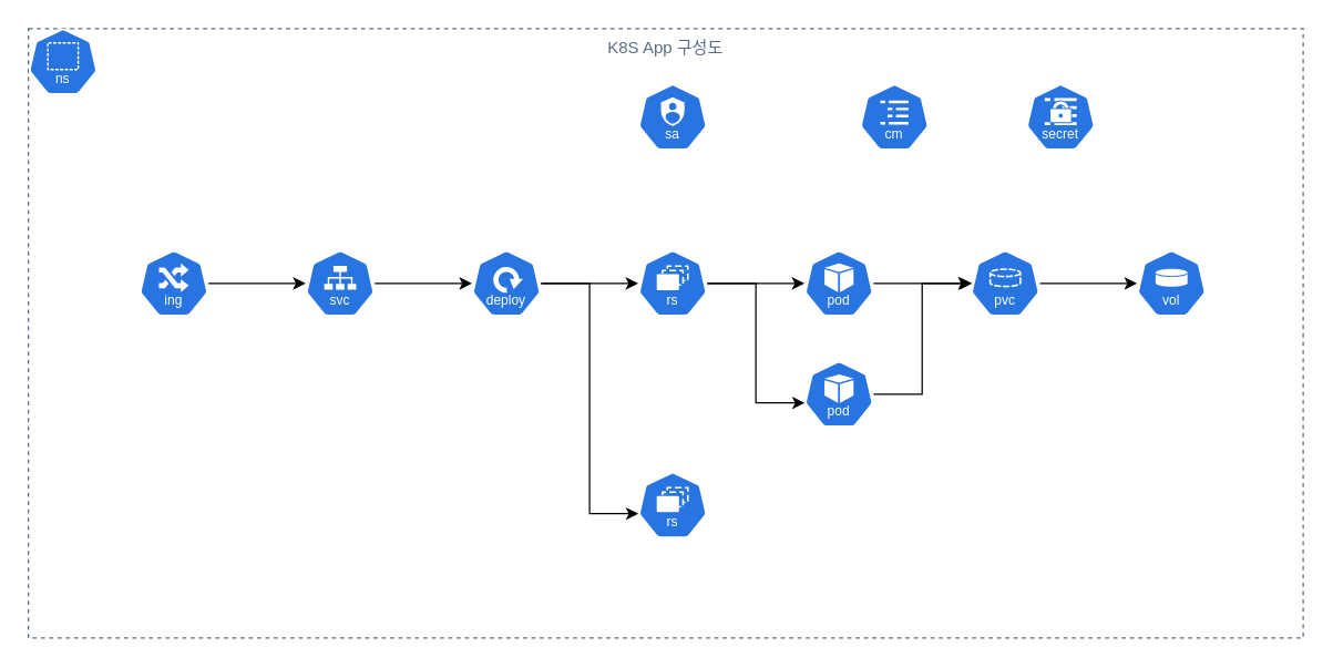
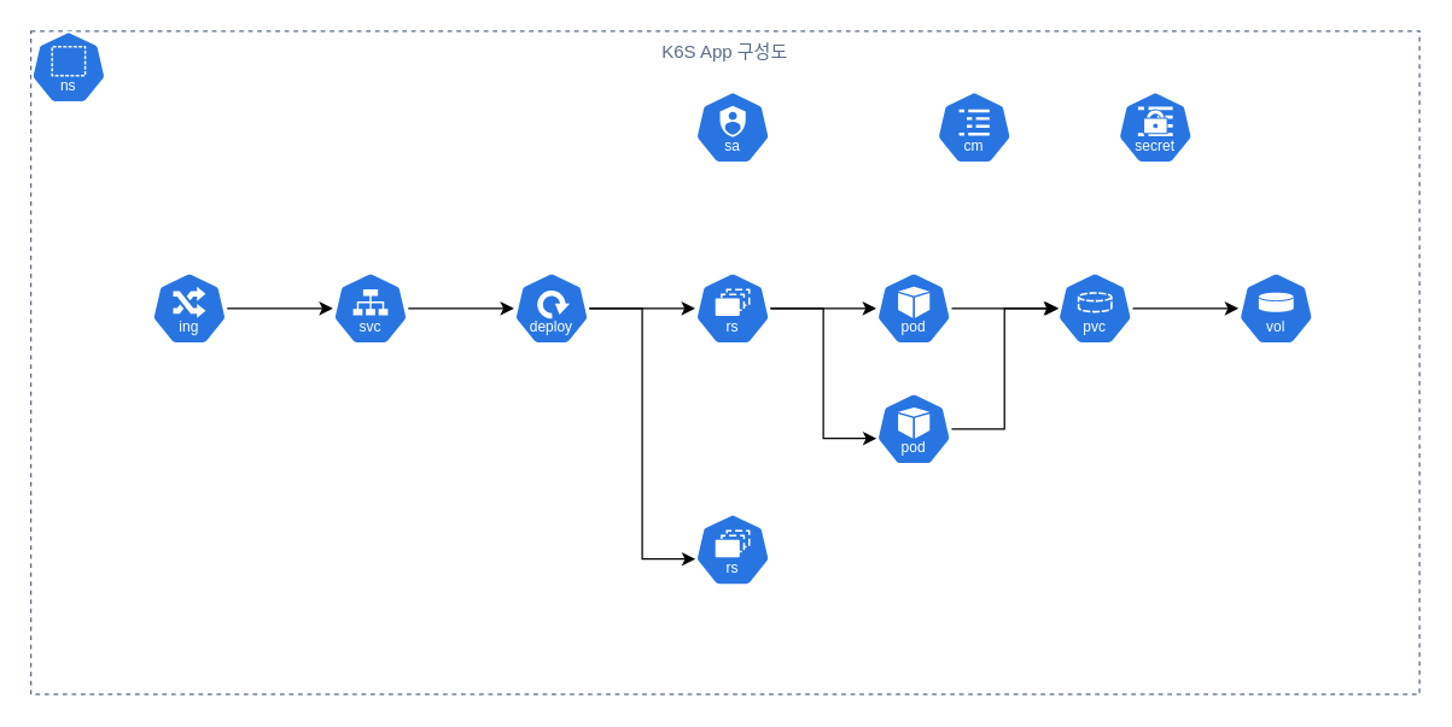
  <mxCell id="0" />
  <mxCell id="1" parent="0" />
- <mxCell id="2" value="K8S App 구성도" style="fillColor=none;strokeColor=#5A6C86;dashed=1;verticalAlign=top;fontStyle=0;fontColor=#5A6C86;whiteSpace=wrap;html=1;" vertex="1" parent="1"><mxGeometry x="20" y="20" width="920" height="440" as="geometry" /></mxCell>
+ <mxCell id="2" value="K6S App 구성도" style="fillColor=none;strokeColor=#5A6C86;dashed=1;verticalAlign=top;fontStyle=0;fontColor=#5A6C86;whiteSpace=wrap;html=1;" vertex="1" parent="1"><mxGeometry x="20" y="20" width="920" height="440" as="geometry" /></mxCell>
  <mxCell id="3" value="" style="aspect=fixed;sketch=0;html=1;dashed=0;whitespace=wrap;verticalLabelPosition=bottom;verticalAlign=top;fillColor=#2875E2;strokeColor=#ffffff;points=[[0.005,0.63,0],[0.1,0.2,0],[0.9,0.2,0],[0.5,0,0],[0.995,0.63,0],[0.72,0.99,0],[0.5,1,0],[0.28,0.99,0]];shape=mxgraph.kubernetes.icon2;kubernetesLabel=1;prIcon=ns" vertex="1" parent="1"><mxGeometry x="20" y="20" width="50" height="48" as="geometry" /></mxCell>
  <mxCell id="4" style="edgeStyle=orthogonalEdgeStyle;rounded=0;orthogonalLoop=1;jettySize=auto;html=1;" edge="1" parent="1" source="5" target="7"><mxGeometry relative="1" as="geometry" /></mxCell>
  <mxCell id="5" value="" style="aspect=fixed;sketch=0;html=1;dashed=0;whitespace=wrap;verticalLabelPosition=bottom;verticalAlign=top;fillColor=#2875E2;strokeColor=#ffffff;points=[[0.005,0.63,0],[0.1,0.2,0],[0.9,0.2,0],[0.5,0,0],[0.995,0.63,0],[0.72,0.99,0],[0.5,1,0],[0.28,0.99,0]];shape=mxgraph.kubernetes.icon2;kubernetesLabel=1;prIcon=ing" vertex="1" parent="1"><mxGeometry x="100" y="180" width="50" height="48" as="geometry" /></mxCell>
  <mxCell id="6" style="edgeStyle=orthogonalEdgeStyle;rounded=0;orthogonalLoop=1;jettySize=auto;html=1;" edge="1" parent="1" source="7" target="11"><mxGeometry relative="1" as="geometry" /></mxCell>
  <mxCell id="7" value="" style="aspect=fixed;sketch=0;html=1;dashed=0;whitespace=wrap;verticalLabelPosition=bottom;verticalAlign=top;fillColor=#2875E2;strokeColor=#ffffff;points=[[0.005,0.63,0],[0.1,0.2,0],[0.9,0.2,0],[0.5,0,0],[0.995,0.63,0],[0.72,0.99,0],[0.5,1,0],[0.28,0.99,0]];shape=mxgraph.kubernetes.icon2;kubernetesLabel=1;prIcon=svc" vertex="1" parent="1"><mxGeometry x="220" y="180" width="50" height="48" as="geometry" /></mxCell>
  <mxCell id="8" style="edgeStyle=orthogonalEdgeStyle;rounded=0;orthogonalLoop=1;jettySize=auto;html=1;" edge="1" parent="1" source="9" target="17"><mxGeometry relative="1" as="geometry" /></mxCell>
  <mxCell id="9" value="" style="aspect=fixed;sketch=0;html=1;dashed=0;whitespace=wrap;verticalLabelPosition=bottom;verticalAlign=top;fillColor=#2875E2;strokeColor=#ffffff;points=[[0.005,0.63,0],[0.1,0.2,0],[0.9,0.2,0],[0.5,0,0],[0.995,0.63,0],[0.72,0.99,0],[0.5,1,0],[0.28,0.99,0]];shape=mxgraph.kubernetes.icon2;kubernetesLabel=1;prIcon=pod" vertex="1" parent="1"><mxGeometry x="580" y="180" width="50" height="48" as="geometry" /></mxCell>
  <mxCell id="10" style="edgeStyle=orthogonalEdgeStyle;rounded=0;orthogonalLoop=1;jettySize=auto;html=1;" edge="1" parent="1" source="11" target="19"><mxGeometry relative="1" as="geometry" /></mxCell>
  <mxCell id="11" value="" style="aspect=fixed;sketch=0;html=1;dashed=0;whitespace=wrap;verticalLabelPosition=bottom;verticalAlign=top;fillColor=#2875E2;strokeColor=#ffffff;points=[[0.005,0.63,0],[0.1,0.2,0],[0.9,0.2,0],[0.5,0,0],[0.995,0.63,0],[0.72,0.99,0],[0.5,1,0],[0.28,0.99,0]];shape=mxgraph.kubernetes.icon2;kubernetesLabel=1;prIcon=deploy" vertex="1" parent="1"><mxGeometry x="340" y="180" width="50" height="48" as="geometry" /></mxCell>
  <mxCell id="12" value="" style="aspect=fixed;sketch=0;html=1;dashed=0;whitespace=wrap;verticalLabelPosition=bottom;verticalAlign=top;fillColor=#2875E2;strokeColor=#ffffff;points=[[0.005,0.63,0],[0.1,0.2,0],[0.9,0.2,0],[0.5,0,0],[0.995,0.63,0],[0.72,0.99,0],[0.5,1,0],[0.28,0.99,0]];shape=mxgraph.kubernetes.icon2;kubernetesLabel=1;prIcon=pod" vertex="1" parent="1"><mxGeometry x="580" y="260" width="50" height="48" as="geometry" /></mxCell>
  <mxCell id="13" value="" style="aspect=fixed;sketch=0;html=1;dashed=0;whitespace=wrap;verticalLabelPosition=bottom;verticalAlign=top;fillColor=#2875E2;strokeColor=#ffffff;points=[[0.005,0.63,0],[0.1,0.2,0],[0.9,0.2,0],[0.5,0,0],[0.995,0.63,0],[0.72,0.99,0],[0.5,1,0],[0.28,0.99,0]];shape=mxgraph.kubernetes.icon2;kubernetesLabel=1;prIcon=sa" vertex="1" parent="1"><mxGeometry x="460" y="60" width="50" height="48" as="geometry" /></mxCell>
  <mxCell id="14" value="" style="aspect=fixed;sketch=0;html=1;dashed=0;whitespace=wrap;verticalLabelPosition=bottom;verticalAlign=top;fillColor=#2875E2;strokeColor=#ffffff;points=[[0.005,0.63,0],[0.1,0.2,0],[0.9,0.2,0],[0.5,0,0],[0.995,0.63,0],[0.72,0.99,0],[0.5,1,0],[0.28,0.99,0]];shape=mxgraph.kubernetes.icon2;kubernetesLabel=1;prIcon=vol" vertex="1" parent="1"><mxGeometry x="820" y="180" width="50" height="48" as="geometry" /></mxCell>
  <mxCell id="15" value="" style="aspect=fixed;sketch=0;html=1;dashed=0;whitespace=wrap;verticalLabelPosition=bottom;verticalAlign=top;fillColor=#2875E2;strokeColor=#ffffff;points=[[0.005,0.63,0],[0.1,0.2,0],[0.9,0.2,0],[0.5,0,0],[0.995,0.63,0],[0.72,0.99,0],[0.5,1,0],[0.28,0.99,0]];shape=mxgraph.kubernetes.icon2;kubernetesLabel=1;prIcon=cm" vertex="1" parent="1"><mxGeometry x="620" y="60" width="50" height="48" as="geometry" /></mxCell>
  <mxCell id="16" style="edgeStyle=orthogonalEdgeStyle;rounded=0;orthogonalLoop=1;jettySize=auto;html=1;" edge="1" parent="1" source="17" target="14"><mxGeometry relative="1" as="geometry" /></mxCell>
  <mxCell id="17" value="" style="aspect=fixed;sketch=0;html=1;dashed=0;whitespace=wrap;verticalLabelPosition=bottom;verticalAlign=top;fillColor=#2875E2;strokeColor=#ffffff;points=[[0.005,0.63,0],[0.1,0.2,0],[0.9,0.2,0],[0.5,0,0],[0.995,0.63,0],[0.72,0.99,0],[0.5,1,0],[0.28,0.99,0]];shape=mxgraph.kubernetes.icon2;kubernetesLabel=1;prIcon=pvc" vertex="1" parent="1"><mxGeometry x="700" y="180" width="50" height="48" as="geometry" /></mxCell>
  <mxCell id="18" style="edgeStyle=orthogonalEdgeStyle;rounded=0;orthogonalLoop=1;jettySize=auto;html=1;" edge="1" parent="1" source="19" target="9"><mxGeometry relative="1" as="geometry" /></mxCell>
  <mxCell id="19" value="" style="aspect=fixed;sketch=0;html=1;dashed=0;whitespace=wrap;verticalLabelPosition=bottom;verticalAlign=top;fillColor=#2875E2;strokeColor=#ffffff;points=[[0.005,0.63,0],[0.1,0.2,0],[0.9,0.2,0],[0.5,0,0],[0.995,0.63,0],[0.72,0.99,0],[0.5,1,0],[0.28,0.99,0]];shape=mxgraph.kubernetes.icon2;kubernetesLabel=1;prIcon=rs" vertex="1" parent="1"><mxGeometry x="460" y="180" width="50" height="48" as="geometry" /></mxCell>
  <mxCell id="20" value="" style="aspect=fixed;sketch=0;html=1;dashed=0;whitespace=wrap;verticalLabelPosition=bottom;verticalAlign=top;fillColor=#2875E2;strokeColor=#ffffff;points=[[0.005,0.63,0],[0.1,0.2,0],[0.9,0.2,0],[0.5,0,0],[0.995,0.63,0],[0.72,0.99,0],[0.5,1,0],[0.28,0.99,0]];shape=mxgraph.kubernetes.icon2;kubernetesLabel=1;prIcon=rs" vertex="1" parent="1"><mxGeometry x="460" y="340" width="50" height="48" as="geometry" /></mxCell>
  <mxCell id="21" value="" style="aspect=fixed;sketch=0;html=1;dashed=0;whitespace=wrap;verticalLabelPosition=bottom;verticalAlign=top;fillColor=#2875E2;strokeColor=#ffffff;points=[[0.005,0.63,0],[0.1,0.2,0],[0.9,0.2,0],[0.5,0,0],[0.995,0.63,0],[0.72,0.99,0],[0.5,1,0],[0.28,0.99,0]];shape=mxgraph.kubernetes.icon2;kubernetesLabel=1;prIcon=secret" vertex="1" parent="1"><mxGeometry x="740" y="60" width="50" height="48" as="geometry" /></mxCell>
  <mxCell id="22" style="edgeStyle=orthogonalEdgeStyle;rounded=0;orthogonalLoop=1;jettySize=auto;html=1;entryX=0.005;entryY=0.63;entryDx=0;entryDy=0;entryPerimeter=0;" edge="1" parent="1" source="19" target="12"><mxGeometry relative="1" as="geometry" /></mxCell>
  <mxCell id="23" style="edgeStyle=orthogonalEdgeStyle;rounded=0;orthogonalLoop=1;jettySize=auto;html=1;entryX=0.02;entryY=0.5;entryDx=0;entryDy=0;entryPerimeter=0;" edge="1" parent="1" source="12" target="17"><mxGeometry relative="1" as="geometry" /></mxCell>
  <mxCell id="24" style="edgeStyle=orthogonalEdgeStyle;rounded=0;orthogonalLoop=1;jettySize=auto;html=1;entryX=0.005;entryY=0.63;entryDx=0;entryDy=0;entryPerimeter=0;" edge="1" parent="1" source="11" target="20"><mxGeometry relative="1" as="geometry" /></mxCell>
